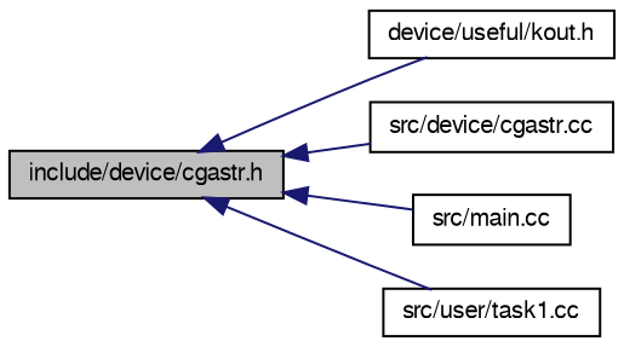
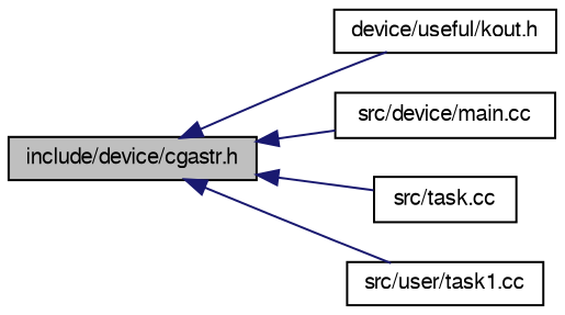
  digraph {
    rankdir=LR
    node [color=black fontname=FreeSans fontsize=10 shape=record]
    edge [color=midnightblue dir=back fontname=FreeSans fontsize=10 labelfontname=FreeSans labelfontsize=10 style=solid]
    n1 [fillcolor=grey75 fontcolor=black height=0.2 label="include/device/cgastr.h" style=filled width=0.4]
    n2 [height=0.2 label="device/useful/kout.h" width=0.4]
-   n3 [height=0.2 label="src/device/cgastr.cc" width=0.4]
-   n4 [height=0.2 label="src/main.cc" width=0.4]
+   n3 [height=0.2 label="src/device/main.cc" width=0.4]
+   n4 [height=0.2 label="src/task.cc" width=0.4]
    n5 [height=0.2 label="src/user/task1.cc" width=0.4]
    n1 -> n2
    n1 -> n3
    n1 -> n4
    n1 -> n5
  }
